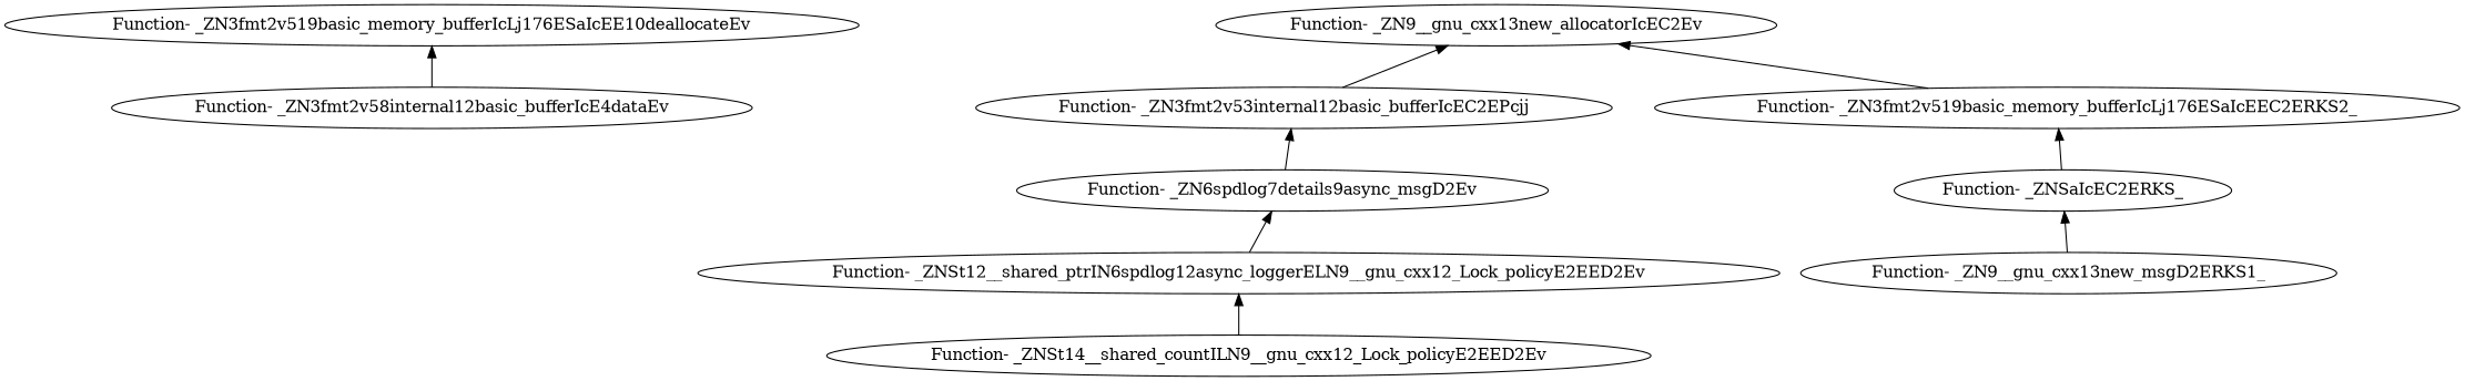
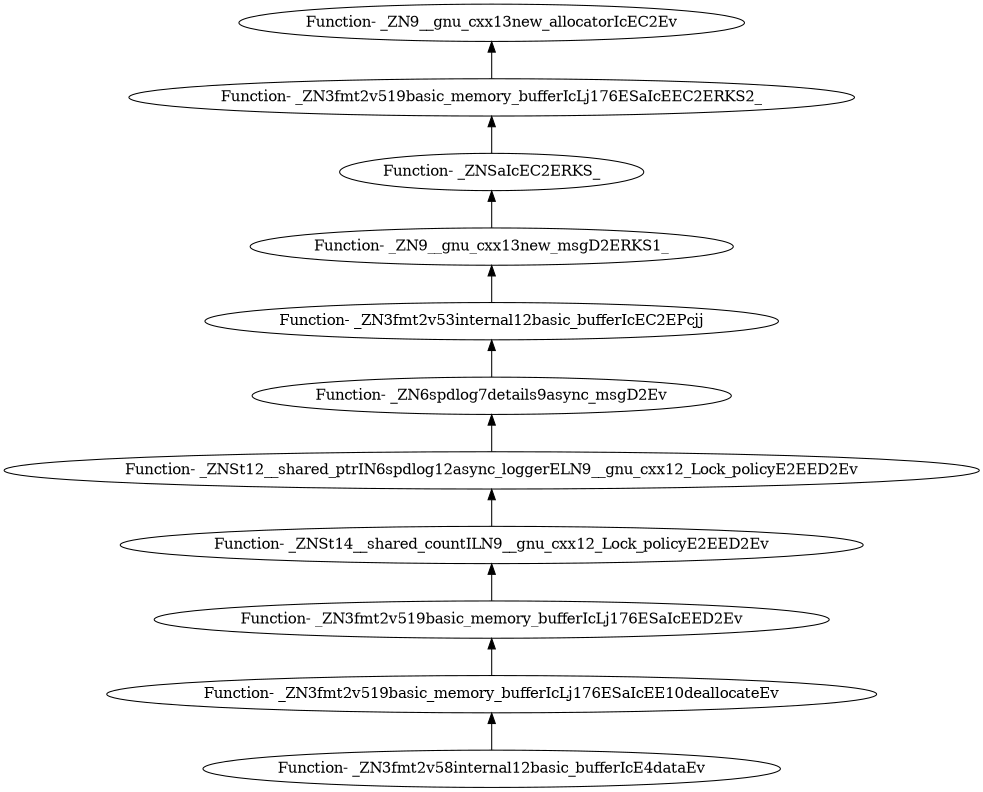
  digraph {
    edge [dir=back]
    "Function- _ZN3fmt2v519basic_memory_bufferIcLj176ESaIcEE10deallocateEv"
    "Function- _ZN3fmt2v58internal12basic_bufferIcE4dataEv"
+   "Function- _ZN3fmt2v519basic_memory_bufferIcLj176ESaIcEED2Ev"
    "Function- _ZNSt14__shared_countILN9__gnu_cxx12_Lock_policyE2EED2Ev"
    "Function- _ZNSt12__shared_ptrIN6spdlog12async_loggerELN9__gnu_cxx12_Lock_policyE2EED2Ev"
    "Function- _ZN6spdlog7details9async_msgD2Ev"
    n7 [label="Function- _ZN3fmt2v53internal12basic_bufferIcEC2EPcjj"]
    n8 [label="Function- _ZN9__gnu_cxx13new_msgD2ERKS1_"]
    "Function- _ZNSaIcEC2ERKS_"
    "Function- _ZN3fmt2v519basic_memory_bufferIcLj176ESaIcEEC2ERKS2_"
    "Function- _ZN9__gnu_cxx13new_allocatorIcEC2Ev"
    "Function- _ZN3fmt2v519basic_memory_bufferIcLj176ESaIcEE10deallocateEv" -> "Function- _ZN3fmt2v58internal12basic_bufferIcE4dataEv"
+   "Function- _ZN3fmt2v519basic_memory_bufferIcLj176ESaIcEED2Ev" -> "Function- _ZN3fmt2v519basic_memory_bufferIcLj176ESaIcEE10deallocateEv"
+   "Function- _ZNSt14__shared_countILN9__gnu_cxx12_Lock_policyE2EED2Ev" -> "Function- _ZN3fmt2v519basic_memory_bufferIcLj176ESaIcEED2Ev"
    "Function- _ZNSt12__shared_ptrIN6spdlog12async_loggerELN9__gnu_cxx12_Lock_policyE2EED2Ev" -> "Function- _ZNSt14__shared_countILN9__gnu_cxx12_Lock_policyE2EED2Ev"
    "Function- _ZN6spdlog7details9async_msgD2Ev" -> "Function- _ZNSt12__shared_ptrIN6spdlog12async_loggerELN9__gnu_cxx12_Lock_policyE2EED2Ev"
    n7 -> "Function- _ZN6spdlog7details9async_msgD2Ev"
-   "Function- _ZN9__gnu_cxx13new_allocatorIcEC2Ev" -> n7
+   n8 -> n7
    "Function- _ZNSaIcEC2ERKS_" -> n8
    "Function- _ZN3fmt2v519basic_memory_bufferIcLj176ESaIcEEC2ERKS2_" -> "Function- _ZNSaIcEC2ERKS_"
    "Function- _ZN9__gnu_cxx13new_allocatorIcEC2Ev" -> "Function- _ZN3fmt2v519basic_memory_bufferIcLj176ESaIcEEC2ERKS2_"
  }
